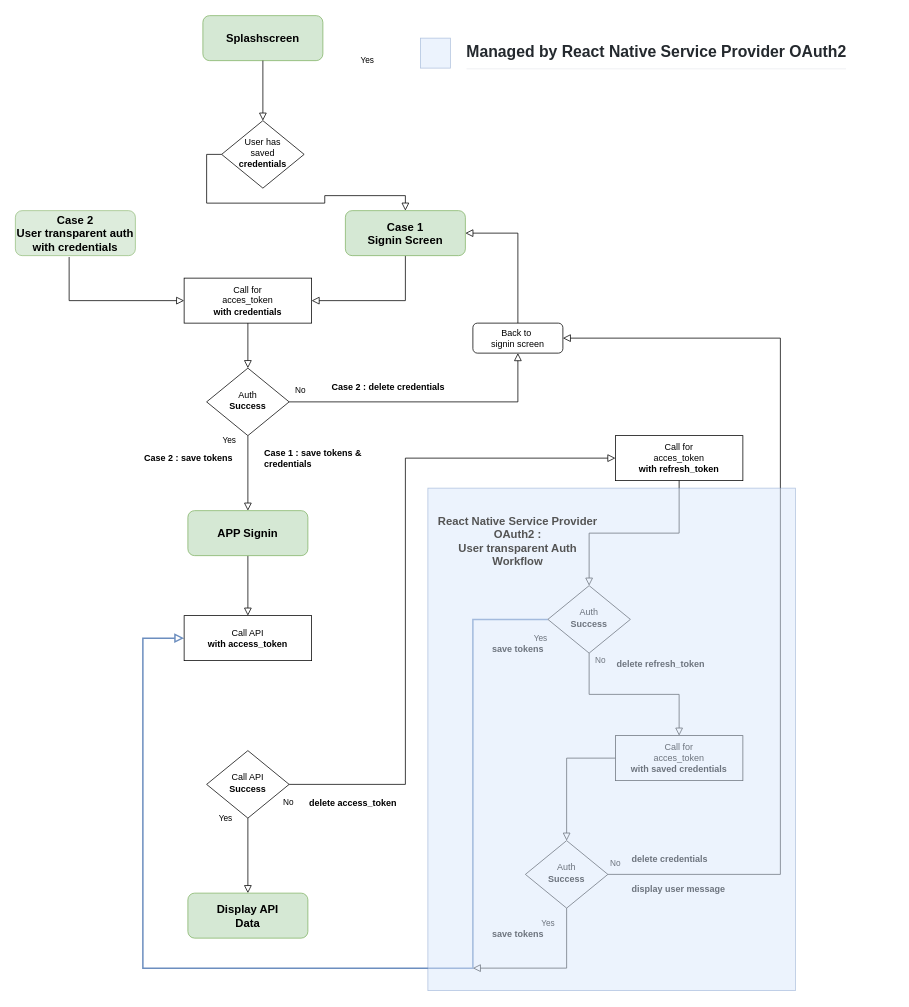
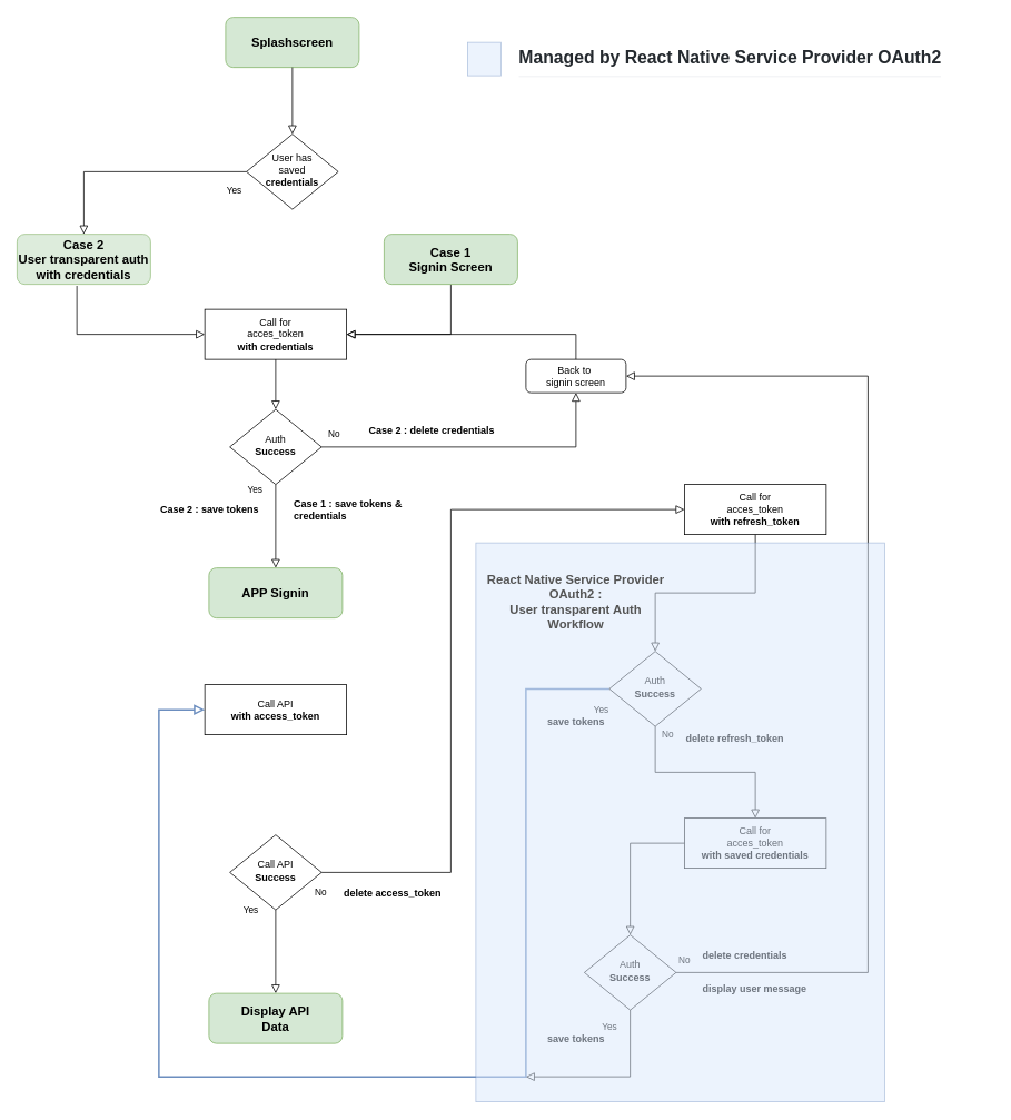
  <mxCell id="0" />
  <mxCell id="1" parent="0" />
  <mxCell id="2" value="" style="rounded=0;html=1;jettySize=auto;orthogonalLoop=1;fontSize=11;endArrow=block;endFill=0;endSize=8;strokeWidth=1;shadow=0;labelBackgroundColor=none;edgeStyle=orthogonalEdgeStyle;entryX=1;entryY=0.5;entryDx=0;entryDy=0;exitX=0.5;exitY=1;exitDx=0;exitDy=0;" parent="1" source="40" target="22" edge="1"><mxGeometry relative="1" as="geometry"><mxPoint x="510.286" y="310" as="sourcePoint" /><Array as="points"><mxPoint x="540" y="400" /></Array></mxGeometry></mxCell>
  <mxCell id="3" value="Yes" style="rounded=0;html=1;jettySize=auto;orthogonalLoop=1;fontSize=11;endArrow=block;endFill=0;endSize=8;strokeWidth=1;shadow=0;labelBackgroundColor=none;edgeStyle=orthogonalEdgeStyle;exitX=0.5;exitY=1;exitDx=0;exitDy=0;entryX=0.5;entryY=0;entryDx=0;entryDy=0;" parent="1" source="24" target="38" edge="1"><mxGeometry x="-0.88" y="-25" relative="1" as="geometry"><mxPoint as="offset" /><mxPoint x="460" y="580" as="sourcePoint" /><mxPoint x="330.294" y="680" as="targetPoint" /></mxGeometry></mxCell>
  <mxCell id="4" value="No" style="edgeStyle=orthogonalEdgeStyle;rounded=0;html=1;jettySize=auto;orthogonalLoop=1;fontSize=11;endArrow=block;endFill=0;endSize=8;strokeWidth=1;shadow=0;labelBackgroundColor=none;exitX=1;exitY=0.5;exitDx=0;exitDy=0;" parent="1" source="24" target="5" edge="1"><mxGeometry x="0.73" y="290" relative="1" as="geometry"><mxPoint as="offset" /><mxPoint x="510" y="540" as="sourcePoint" /></mxGeometry></mxCell>
  <mxCell id="5" value="Back to&amp;nbsp;&lt;br&gt;signin screen" style="rounded=1;whiteSpace=wrap;html=1;fontSize=12;glass=0;strokeWidth=1;shadow=0;" parent="1" vertex="1"><mxGeometry x="630" y="430" width="120" height="40" as="geometry" /></mxCell>
  <mxCell id="6" value="Yes" style="rounded=0;html=1;jettySize=auto;orthogonalLoop=1;fontSize=11;endArrow=block;endFill=0;endSize=8;strokeWidth=1;shadow=0;labelBackgroundColor=none;edgeStyle=orthogonalEdgeStyle;exitX=0.5;exitY=1;exitDx=0;exitDy=0;entryX=0.5;entryY=0;entryDx=0;entryDy=0;" parent="1" source="25" target="39" edge="1"><mxGeometry x="-1" y="-30" relative="1" as="geometry"><mxPoint as="offset" /><mxPoint x="330" y="950" as="sourcePoint" /><mxPoint x="330.294" y="1210" as="targetPoint" /></mxGeometry></mxCell>
  <mxCell id="7" value="No" style="edgeStyle=orthogonalEdgeStyle;rounded=0;html=1;jettySize=auto;orthogonalLoop=1;fontSize=11;endArrow=block;endFill=0;endSize=8;strokeWidth=1;shadow=0;labelBackgroundColor=none;entryX=0;entryY=0.5;entryDx=0;entryDy=0;exitX=1;exitY=0.5;exitDx=0;exitDy=0;" parent="1" source="25" target="10" edge="1"><mxGeometry x="-0.642" y="158" relative="1" as="geometry"><mxPoint x="2" y="25" as="offset" /><mxPoint x="460" y="870" as="sourcePoint" /><mxPoint x="600" y="850" as="targetPoint" /><Array as="points"><mxPoint x="540" y="1045" /><mxPoint x="540" y="610" /></Array></mxGeometry></mxCell>
- <mxCell id="8" value="" style="edgeStyle=orthogonalEdgeStyle;rounded=0;html=1;jettySize=auto;orthogonalLoop=1;fontSize=11;endArrow=block;endFill=0;endSize=8;strokeWidth=1;shadow=0;labelBackgroundColor=none;entryX=1;entryY=0.5;entryDx=0;entryDy=0;exitX=0.5;exitY=0;exitDx=0;exitDy=0;" parent="1" source="5" target="40" edge="1"><mxGeometry y="10" relative="1" as="geometry"><mxPoint as="offset" /><mxPoint x="520" y="570" as="sourcePoint" /><mxPoint x="570" y="290" as="targetPoint" /></mxGeometry></mxCell>
- <mxCell id="9" value="" style="rounded=0;html=1;jettySize=auto;orthogonalLoop=1;fontSize=11;endArrow=block;endFill=0;endSize=8;strokeWidth=1;shadow=0;labelBackgroundColor=none;edgeStyle=orthogonalEdgeStyle;entryX=0.5;entryY=0;entryDx=0;entryDy=0;exitX=0.5;exitY=1;exitDx=0;exitDy=0;" parent="1" source="38" target="28" edge="1"><mxGeometry y="20" relative="1" as="geometry"><mxPoint as="offset" /><mxPoint x="330" y="720" as="sourcePoint" /><mxPoint x="330" y="790" as="targetPoint" /></mxGeometry></mxCell>
+ <mxCell id="8" value="" style="edgeStyle=orthogonalEdgeStyle;rounded=0;html=1;jettySize=auto;orthogonalLoop=1;fontSize=11;endArrow=block;endFill=0;endSize=8;strokeWidth=1;shadow=0;labelBackgroundColor=none;exitX=0.5;exitY=0;exitDx=0;exitDy=0;" parent="1" source="5" target="22" edge="1"><mxGeometry y="10" relative="1" as="geometry"><mxPoint as="offset" /><mxPoint x="520" y="570" as="sourcePoint" /><mxPoint x="570" y="290" as="targetPoint" /></mxGeometry></mxCell>
  <mxCell id="10" value="Call for&lt;br&gt;acces_token&lt;br&gt;&lt;b&gt;with refresh_token&lt;/b&gt;" style="rounded=1;whiteSpace=wrap;html=1;fontSize=12;glass=0;strokeWidth=1;shadow=0;arcSize=0;" parent="1" vertex="1"><mxGeometry x="820" y="580" width="170" height="60" as="geometry" /></mxCell>
  <mxCell id="11" value="" style="rounded=0;html=1;jettySize=auto;orthogonalLoop=1;fontSize=11;endArrow=block;endFill=0;endSize=8;strokeWidth=1;shadow=0;labelBackgroundColor=none;edgeStyle=orthogonalEdgeStyle;exitX=0.5;exitY=1;exitDx=0;exitDy=0;entryX=0.5;entryY=0;entryDx=0;entryDy=0;" parent="1" source="10" target="26" edge="1"><mxGeometry x="-0.2" y="30" relative="1" as="geometry"><mxPoint as="offset" /><mxPoint x="470" y="770" as="sourcePoint" /><mxPoint x="750" y="690" as="targetPoint" /></mxGeometry></mxCell>
  <mxCell id="12" value="No" style="edgeStyle=orthogonalEdgeStyle;rounded=0;html=1;jettySize=auto;orthogonalLoop=1;fontSize=11;endArrow=block;endFill=0;endSize=8;strokeWidth=1;shadow=0;labelBackgroundColor=none;entryX=0.5;entryY=0;entryDx=0;entryDy=0;exitX=0.5;exitY=1;exitDx=0;exitDy=0;" parent="1" source="26" target="13" edge="1"><mxGeometry x="-0.393" y="45" relative="1" as="geometry"><mxPoint as="offset" /><mxPoint x="755" y="950" as="sourcePoint" /><mxPoint x="790" y="1150" as="targetPoint" /></mxGeometry></mxCell>
  <mxCell id="13" value="Call for&lt;br&gt;acces_token&lt;br&gt;&lt;b&gt;with saved credentials&lt;/b&gt;" style="rounded=1;whiteSpace=wrap;html=1;fontSize=12;glass=0;strokeWidth=1;shadow=0;arcSize=0;" parent="1" vertex="1"><mxGeometry x="820" y="980" width="170" height="60" as="geometry" /></mxCell>
  <mxCell id="14" value="" style="rounded=0;html=1;jettySize=auto;orthogonalLoop=1;fontSize=11;endArrow=block;endFill=0;endSize=8;strokeWidth=1;shadow=0;labelBackgroundColor=none;edgeStyle=orthogonalEdgeStyle;exitX=0;exitY=0.5;exitDx=0;exitDy=0;entryX=0.5;entryY=0;entryDx=0;entryDy=0;" parent="1" source="13" target="27" edge="1"><mxGeometry x="-0.091" y="20" relative="1" as="geometry"><mxPoint as="offset" /><mxPoint x="880" y="1085" as="sourcePoint" /><mxPoint x="750" y="1110" as="targetPoint" /><Array as="points"><mxPoint x="755" y="1010" /></Array></mxGeometry></mxCell>
  <mxCell id="15" value="Yes" style="rounded=0;html=1;jettySize=auto;orthogonalLoop=1;fontSize=11;endArrow=block;endFill=0;endSize=8;strokeWidth=2;shadow=0;labelBackgroundColor=none;edgeStyle=orthogonalEdgeStyle;exitX=0;exitY=0.5;exitDx=0;exitDy=0;entryX=0;entryY=0.5;entryDx=0;entryDy=0;fillColor=#dae8fc;strokeColor=#6c8ebf;" parent="1" source="26" target="28" edge="1"><mxGeometry x="-0.834" y="90" relative="1" as="geometry"><mxPoint as="offset" /><mxPoint x="700" y="905" as="sourcePoint" /><mxPoint x="400" y="810" as="targetPoint" /><Array as="points"><mxPoint x="630" y="825" /><mxPoint x="630" y="1290" /><mxPoint x="190" y="1290" /><mxPoint x="190" y="850" /></Array></mxGeometry></mxCell>
  <mxCell id="16" value="Yes" style="rounded=0;html=1;jettySize=auto;orthogonalLoop=1;fontSize=11;endArrow=block;endFill=0;endSize=8;strokeWidth=1;shadow=0;labelBackgroundColor=none;edgeStyle=orthogonalEdgeStyle;exitX=0.5;exitY=1;exitDx=0;exitDy=0;" parent="1" source="27" edge="1"><mxGeometry x="0.024" y="-60" relative="1" as="geometry"><mxPoint as="offset" /><mxPoint x="750" y="1190" as="sourcePoint" /><mxPoint x="630" y="1290" as="targetPoint" /><Array as="points"><mxPoint x="755" y="1290" /></Array></mxGeometry></mxCell>
  <mxCell id="17" value="No" style="edgeStyle=orthogonalEdgeStyle;rounded=0;html=1;jettySize=auto;orthogonalLoop=1;fontSize=11;endArrow=block;endFill=0;endSize=8;strokeWidth=1;shadow=0;labelBackgroundColor=none;entryX=1;entryY=0.5;entryDx=0;entryDy=0;exitX=1;exitY=0.5;exitDx=0;exitDy=0;" parent="1" source="27" target="5" edge="1"><mxGeometry x="-0.603" y="220" relative="1" as="geometry"><mxPoint as="offset" /><mxPoint x="800" y="1150" as="sourcePoint" /><mxPoint x="750" y="720" as="targetPoint" /><Array as="points"><mxPoint x="1040" y="1165" /><mxPoint x="1040" y="450" /></Array></mxGeometry></mxCell>
  <mxCell id="18" value="Splashscreen" style="rounded=1;whiteSpace=wrap;html=1;fontSize=15;glass=0;strokeWidth=1;shadow=0;fillColor=#d5e8d4;strokeColor=#82b366;fontStyle=1" parent="1" vertex="1"><mxGeometry x="270" y="20" width="160" height="60" as="geometry" /></mxCell>
  <mxCell id="19" value="User has&lt;br&gt;saved&lt;br&gt;&lt;b&gt;credentials&lt;/b&gt;" style="rhombus;whiteSpace=wrap;html=1;shadow=0;fontFamily=Helvetica;fontSize=12;align=center;strokeWidth=1;spacing=6;spacingTop=-4;" parent="1" vertex="1"><mxGeometry x="295" y="160" width="110" height="90" as="geometry" /></mxCell>
  <mxCell id="20" value="" style="rounded=0;html=1;jettySize=auto;orthogonalLoop=1;fontSize=11;endArrow=block;endFill=0;endSize=8;strokeWidth=1;shadow=0;labelBackgroundColor=none;edgeStyle=orthogonalEdgeStyle;exitX=0.5;exitY=1;exitDx=0;exitDy=0;entryX=0.5;entryY=0;entryDx=0;entryDy=0;" parent="1" source="18" target="19" edge="1"><mxGeometry relative="1" as="geometry"><mxPoint x="460" y="330" as="sourcePoint" /><mxPoint x="350" y="150" as="targetPoint" /></mxGeometry></mxCell>
- <mxCell id="21" value="Yes" style="rounded=0;html=1;jettySize=auto;orthogonalLoop=1;fontSize=11;endArrow=block;endFill=0;endSize=8;strokeWidth=1;shadow=0;labelBackgroundColor=none;edgeStyle=orthogonalEdgeStyle;exitX=0;exitY=0.5;exitDx=0;exitDy=0;" parent="1" source="19" target="40" edge="1"><mxGeometry x="0.625" y="180" relative="1" as="geometry"><mxPoint y="-1" as="offset" /><mxPoint x="470" y="610" as="sourcePoint" /><mxPoint x="190" y="290" as="targetPoint" /></mxGeometry></mxCell>
+ <mxCell id="21" value="Yes" style="rounded=0;html=1;jettySize=auto;orthogonalLoop=1;fontSize=11;endArrow=block;endFill=0;endSize=8;strokeWidth=1;shadow=0;labelBackgroundColor=none;edgeStyle=orthogonalEdgeStyle;exitX=0;exitY=0.5;exitDx=0;exitDy=0;entryX=0.5;entryY=0;entryDx=0;entryDy=0;" parent="1" source="19" target="41" edge="1"><mxGeometry x="0.625" y="180" relative="1" as="geometry"><mxPoint y="-1" as="offset" /><mxPoint x="470" y="610" as="sourcePoint" /><mxPoint x="190" y="290" as="targetPoint" /></mxGeometry></mxCell>
  <mxCell id="22" value="Call for&lt;br&gt;acces_token&lt;br&gt;&lt;b&gt;with credentials&lt;/b&gt;" style="rounded=1;whiteSpace=wrap;html=1;fontSize=12;glass=0;strokeWidth=1;shadow=0;arcSize=0;" parent="1" vertex="1"><mxGeometry x="245" y="370" width="170" height="60" as="geometry" /></mxCell>
  <mxCell id="23" value="" style="rounded=0;html=1;jettySize=auto;orthogonalLoop=1;fontSize=11;endArrow=block;endFill=0;endSize=8;strokeWidth=1;shadow=0;labelBackgroundColor=none;edgeStyle=orthogonalEdgeStyle;entryX=0;entryY=0.5;entryDx=0;entryDy=0;exitX=0.448;exitY=1.031;exitDx=0;exitDy=0;exitPerimeter=0;" parent="1" source="41" target="22" edge="1"><mxGeometry relative="1" as="geometry"><mxPoint x="520" y="320" as="sourcePoint" /><mxPoint x="420" y="390" as="targetPoint" /><Array as="points"><mxPoint x="92" y="400" /></Array></mxGeometry></mxCell>
  <mxCell id="24" value="&lt;span style=&quot;white-space: normal&quot;&gt;Auth&lt;/span&gt;&lt;br style=&quot;white-space: normal&quot;&gt;&lt;b style=&quot;white-space: normal&quot;&gt;Success&lt;/b&gt;" style="rhombus;whiteSpace=wrap;html=1;shadow=0;fontFamily=Helvetica;fontSize=12;align=center;strokeWidth=1;spacing=6;spacingTop=-4;" parent="1" vertex="1"><mxGeometry x="275" y="490" width="110" height="90" as="geometry" /></mxCell>
  <mxCell id="25" value="Call API&lt;br&gt;&lt;b&gt;Success&lt;/b&gt;" style="rhombus;whiteSpace=wrap;html=1;shadow=0;fontFamily=Helvetica;fontSize=12;align=center;strokeWidth=1;spacing=6;spacingTop=-4;" parent="1" vertex="1"><mxGeometry x="275" y="1000" width="110" height="90" as="geometry" /></mxCell>
  <mxCell id="26" value="Auth&lt;br&gt;&lt;b&gt;Success&lt;/b&gt;" style="rhombus;whiteSpace=wrap;html=1;shadow=0;fontFamily=Helvetica;fontSize=12;align=center;strokeWidth=1;spacing=6;spacingTop=-4;" parent="1" vertex="1"><mxGeometry x="730" y="780" width="110" height="90" as="geometry" /></mxCell>
  <mxCell id="27" value="Auth&lt;br&gt;&lt;b&gt;Success&lt;/b&gt;" style="rhombus;whiteSpace=wrap;html=1;shadow=0;fontFamily=Helvetica;fontSize=12;align=center;strokeWidth=1;spacing=6;spacingTop=-4;" parent="1" vertex="1"><mxGeometry x="700" y="1120" width="110" height="90" as="geometry" /></mxCell>
  <mxCell id="28" value="Call API&lt;br&gt;&lt;b&gt;with access_token&lt;/b&gt;" style="rounded=1;whiteSpace=wrap;html=1;fontSize=12;glass=0;strokeWidth=1;shadow=0;arcSize=0;" parent="1" vertex="1"><mxGeometry x="245" y="820" width="170" height="60" as="geometry" /></mxCell>
  <mxCell id="29" value="" style="rounded=0;html=1;jettySize=auto;orthogonalLoop=1;fontSize=11;endArrow=block;endFill=0;endSize=8;strokeWidth=1;shadow=0;labelBackgroundColor=none;edgeStyle=orthogonalEdgeStyle;exitX=0.5;exitY=1;exitDx=0;exitDy=0;entryX=0.5;entryY=0;entryDx=0;entryDy=0;" parent="1" source="22" target="24" edge="1"><mxGeometry x="-0.267" y="52" relative="1" as="geometry"><mxPoint as="offset" /><mxPoint x="305" y="195" as="sourcePoint" /><mxPoint x="200" y="300" as="targetPoint" /></mxGeometry></mxCell>
  <mxCell id="30" value="Case 2 : save tokens" style="text;html=1;strokeColor=none;fillColor=none;align=left;verticalAlign=middle;whiteSpace=wrap;rounded=0;fontStyle=1" parent="1" vertex="1"><mxGeometry x="190" y="595" width="159.71" height="30" as="geometry" /></mxCell>
  <mxCell id="31" value="save tokens" style="text;html=1;strokeColor=none;fillColor=none;align=left;verticalAlign=middle;whiteSpace=wrap;rounded=0;fontStyle=1" parent="1" vertex="1"><mxGeometry x="654" y="850" width="90" height="30" as="geometry" /></mxCell>
  <mxCell id="32" value="Case 1 : save tokens &amp;amp; credentials" style="text;html=1;strokeColor=none;fillColor=none;align=left;verticalAlign=middle;whiteSpace=wrap;rounded=0;fontStyle=1" parent="1" vertex="1"><mxGeometry x="349.71" y="595" width="159.71" height="30" as="geometry" /></mxCell>
  <mxCell id="33" value="save tokens" style="text;html=1;strokeColor=none;fillColor=none;align=left;verticalAlign=middle;whiteSpace=wrap;rounded=0;fontStyle=1" parent="1" vertex="1"><mxGeometry x="654" y="1230" width="90" height="30" as="geometry" /></mxCell>
  <mxCell id="34" value="delete refresh_token" style="text;html=1;strokeColor=none;fillColor=none;align=left;verticalAlign=middle;whiteSpace=wrap;rounded=0;fontStyle=1" parent="1" vertex="1"><mxGeometry x="820" y="870" width="130" height="30" as="geometry" /></mxCell>
  <mxCell id="35" value="delete credentials" style="text;html=1;strokeColor=none;fillColor=none;align=left;verticalAlign=middle;whiteSpace=wrap;rounded=0;fontStyle=1" parent="1" vertex="1"><mxGeometry x="840" y="1130" width="130" height="30" as="geometry" /></mxCell>
  <mxCell id="36" value="delete access_token" style="text;html=1;strokeColor=none;fillColor=none;align=left;verticalAlign=middle;whiteSpace=wrap;rounded=0;fontStyle=1" parent="1" vertex="1"><mxGeometry x="410" y="1060" width="120" height="20" as="geometry" /></mxCell>
  <mxCell id="37" value="Case 2 : delete credentials" style="text;html=1;strokeColor=none;fillColor=none;align=left;verticalAlign=middle;whiteSpace=wrap;rounded=0;fontStyle=1" parent="1" vertex="1"><mxGeometry x="440" y="500" width="159.71" height="30" as="geometry" /></mxCell>
  <mxCell id="38" value="APP Signin" style="rounded=1;whiteSpace=wrap;html=1;fontSize=15;glass=0;strokeWidth=1;shadow=0;fillColor=#d5e8d4;strokeColor=#82b366;fontStyle=1" parent="1" vertex="1"><mxGeometry x="250" y="680" width="160" height="60" as="geometry" /></mxCell>
  <mxCell id="39" value="Display API&lt;br&gt;Data" style="rounded=1;whiteSpace=wrap;html=1;fontSize=15;glass=0;strokeWidth=1;shadow=0;fillColor=#d5e8d4;strokeColor=#82b366;fontStyle=1" parent="1" vertex="1"><mxGeometry x="250" y="1190" width="160" height="60" as="geometry" /></mxCell>
  <mxCell id="40" value="&lt;font style=&quot;font-size: 15px&quot;&gt;Case 1&lt;br&gt;Signin Screen&lt;/font&gt;" style="rounded=1;whiteSpace=wrap;html=1;fontSize=15;glass=0;strokeWidth=1;shadow=0;fillColor=#d5e8d4;strokeColor=#82b366;fontStyle=1" parent="1" vertex="1"><mxGeometry x="460" y="280" width="160" height="60" as="geometry" /></mxCell>
  <mxCell id="41" value="&lt;font style=&quot;font-size: 15px&quot;&gt;Case 2&lt;br&gt;&lt;span&gt;User transparent auth&lt;/span&gt;&lt;br&gt;&lt;span&gt;with credentials&lt;/span&gt;&lt;br&gt;&lt;/font&gt;" style="rounded=1;whiteSpace=wrap;html=1;fontSize=15;glass=0;strokeWidth=1;shadow=0;fillColor=#d5e8d4;strokeColor=#82b366;fontStyle=1;opacity=80;" parent="1" vertex="1"><mxGeometry x="20" y="280" width="160" height="60" as="geometry" /></mxCell>
  <mxCell id="42" value="display user message" style="text;html=1;strokeColor=none;fillColor=none;align=left;verticalAlign=middle;whiteSpace=wrap;rounded=0;fontStyle=1" parent="1" vertex="1"><mxGeometry x="840" y="1170" width="130" height="30" as="geometry" /></mxCell>
  <mxCell id="43" value="" style="rounded=0;whiteSpace=wrap;html=1;fontSize=15;align=left;fillColor=#dae8fc;strokeColor=#6c8ebf;opacity=50;" parent="1" vertex="1"><mxGeometry x="570" y="650" width="490" height="670" as="geometry" /></mxCell>
  <mxCell id="44" value="" style="rounded=0;whiteSpace=wrap;html=1;fontSize=15;align=left;fillColor=#dae8fc;strokeColor=#6c8ebf;opacity=50;" vertex="1" parent="1"><mxGeometry x="560" y="50" width="40" height="40" as="geometry" /></mxCell>
  <mxCell id="45" value="&lt;h1 style=&quot;box-sizing: border-box ; margin: 0px 0px 16px ; line-height: 1.25 ; padding-bottom: 0.3em ; border-bottom: 1px solid rgb(234 , 236 , 239) ; color: rgb(36 , 41 , 46)&quot;&gt;&lt;font style=&quot;font-size: 21px ; background-color: rgb(255 , 255 , 255)&quot;&gt;Managed by React Native Service Provider OAuth2&lt;/font&gt;&lt;/h1&gt;" style="text;html=1;strokeColor=none;fillColor=none;align=center;verticalAlign=middle;whiteSpace=wrap;rounded=0;" vertex="1" parent="1"><mxGeometry x="560" y="70" width="630" height="20" as="geometry" /></mxCell>
  <mxCell id="46" value="React Native Service Provider OAuth2 :&lt;br&gt;User transparent Auth Workflow" style="text;html=1;strokeColor=none;fillColor=none;align=center;verticalAlign=middle;whiteSpace=wrap;rounded=0;fontSize=15;opacity=40;fontStyle=1;fontColor=#545454;" vertex="1" parent="1"><mxGeometry x="580" y="710" width="220" height="20" as="geometry" /></mxCell>
